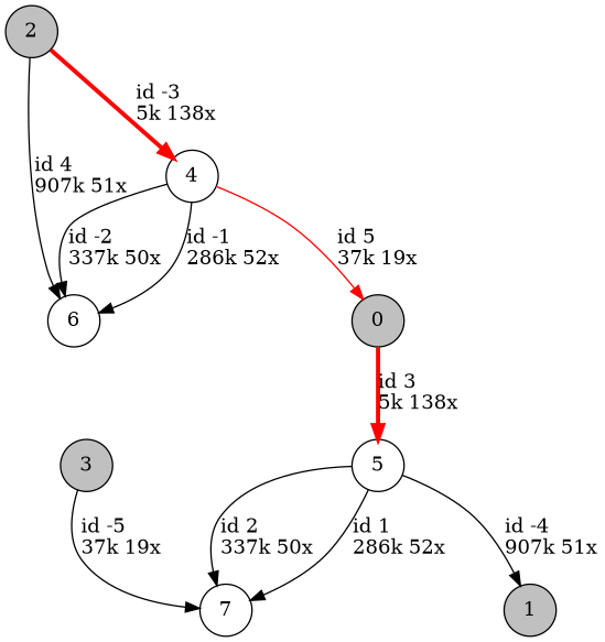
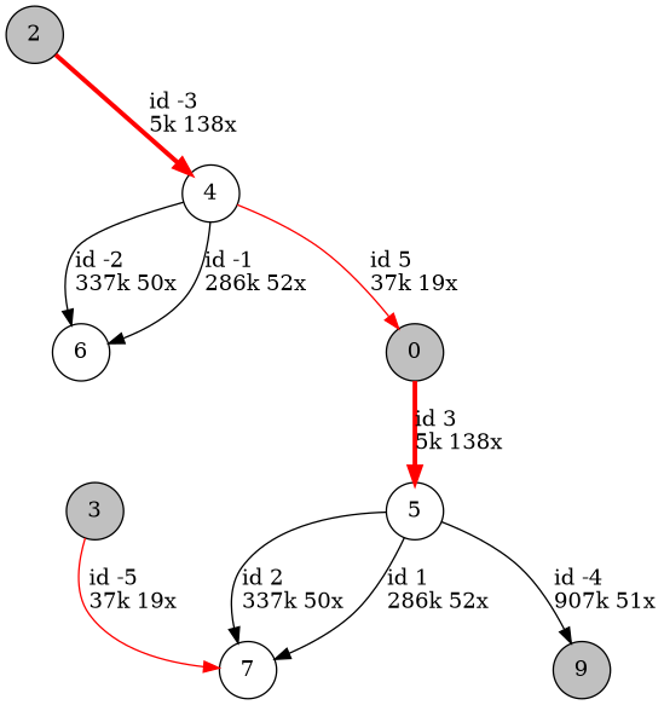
  digraph {
    nodesep=0.5
    node [shape=circle]
    edge [color=black]
    0 [fillcolor=grey height=0.3 style=filled]
    5 [height=0.3]
-   1 [fillcolor=grey height=0.3 style=filled]
+   1 [fillcolor=grey height=0.3 style=filled label=9]
    2 [fillcolor=grey height=0.3 style=filled]
    6 [height=0.3]
    4 [height=0.3]
    3 [fillcolor=grey height=0.3 style=filled]
    7 [height=0.3]
    0 -> 5 [color=red label="id 3\l5k 138x" penwidth=3]
    5 -> 1 [label="id -4\l907k 51x"]
    5 -> 7 [label="id 2\l337k 50x"]
    5 -> 7 [label="id 1\l286k 52x"]
-   2 -> 6 [label="id 4\l907k 51x"]
    2 -> 4 [color=red label="id -3\l5k 138x" penwidth=3]
    4 -> 0 [color=red label="id 5\l37k 19x"]
    4 -> 6 [label="id -2\l337k 50x"]
    4 -> 6 [label="id -1\l286k 52x"]
-   3 -> 7 [label="id -5\l37k 19x"]
+   3 -> 7 [color=red label="id -5\l37k 19x"]
  }
